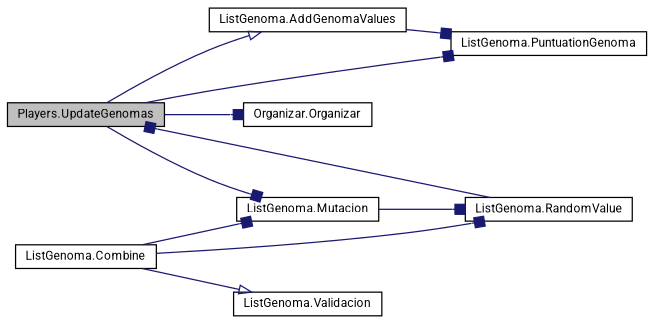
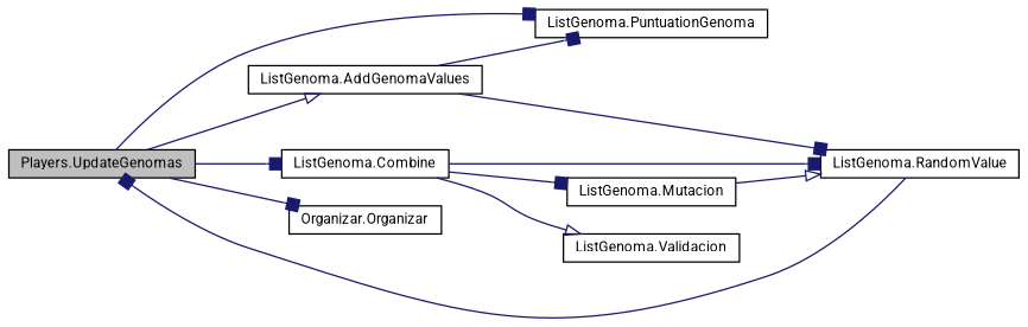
  digraph {
    fontname=Roboto
    rankdir=LR
    node [color=black fillcolor=white fontname=Roboto fontsize=10 shape=record style=filled]
    edge [arrowhead=box color=midnightblue fontname=Roboto fontsize=10 labelfontname=Helvetica labelfontsize=10 style=solid]
    n1 [fillcolor=grey75 fontcolor=black height=0.2 label="Players.UpdateGenomas" width=0.4]
    n2 [height=0.2 label="ListGenoma.AddGenomaValues" width=0.4]
    n3 [height=0.2 label="ListGenoma.PuntuationGenoma" width=0.4]
    n4 [height=0.2 label="ListGenoma.Combine" width=0.4]
    n5 [height=0.2 label="Organizar.Organizar" width=0.4]
    n6 [height=0.2 label="ListGenoma.RandomValue" width=0.4]
    n7 [height=0.2 label="ListGenoma.Mutacion" width=0.4]
    n8 [height=0.2 label="ListGenoma.Validacion" width=0.4]
    n1 -> n2 [arrowhead=onormal]
    n1 -> n3
-   n1 -> n7
+   n1 -> n4
    n1 -> n5
    n2 -> n3
+   n2 -> n6
    n4 -> n6
    n4 -> n7
    n4 -> n8 [arrowhead=onormal]
    n6 -> n1
-   n7 -> n6
+   n7 -> n6 [arrowhead=onormal]
  }
